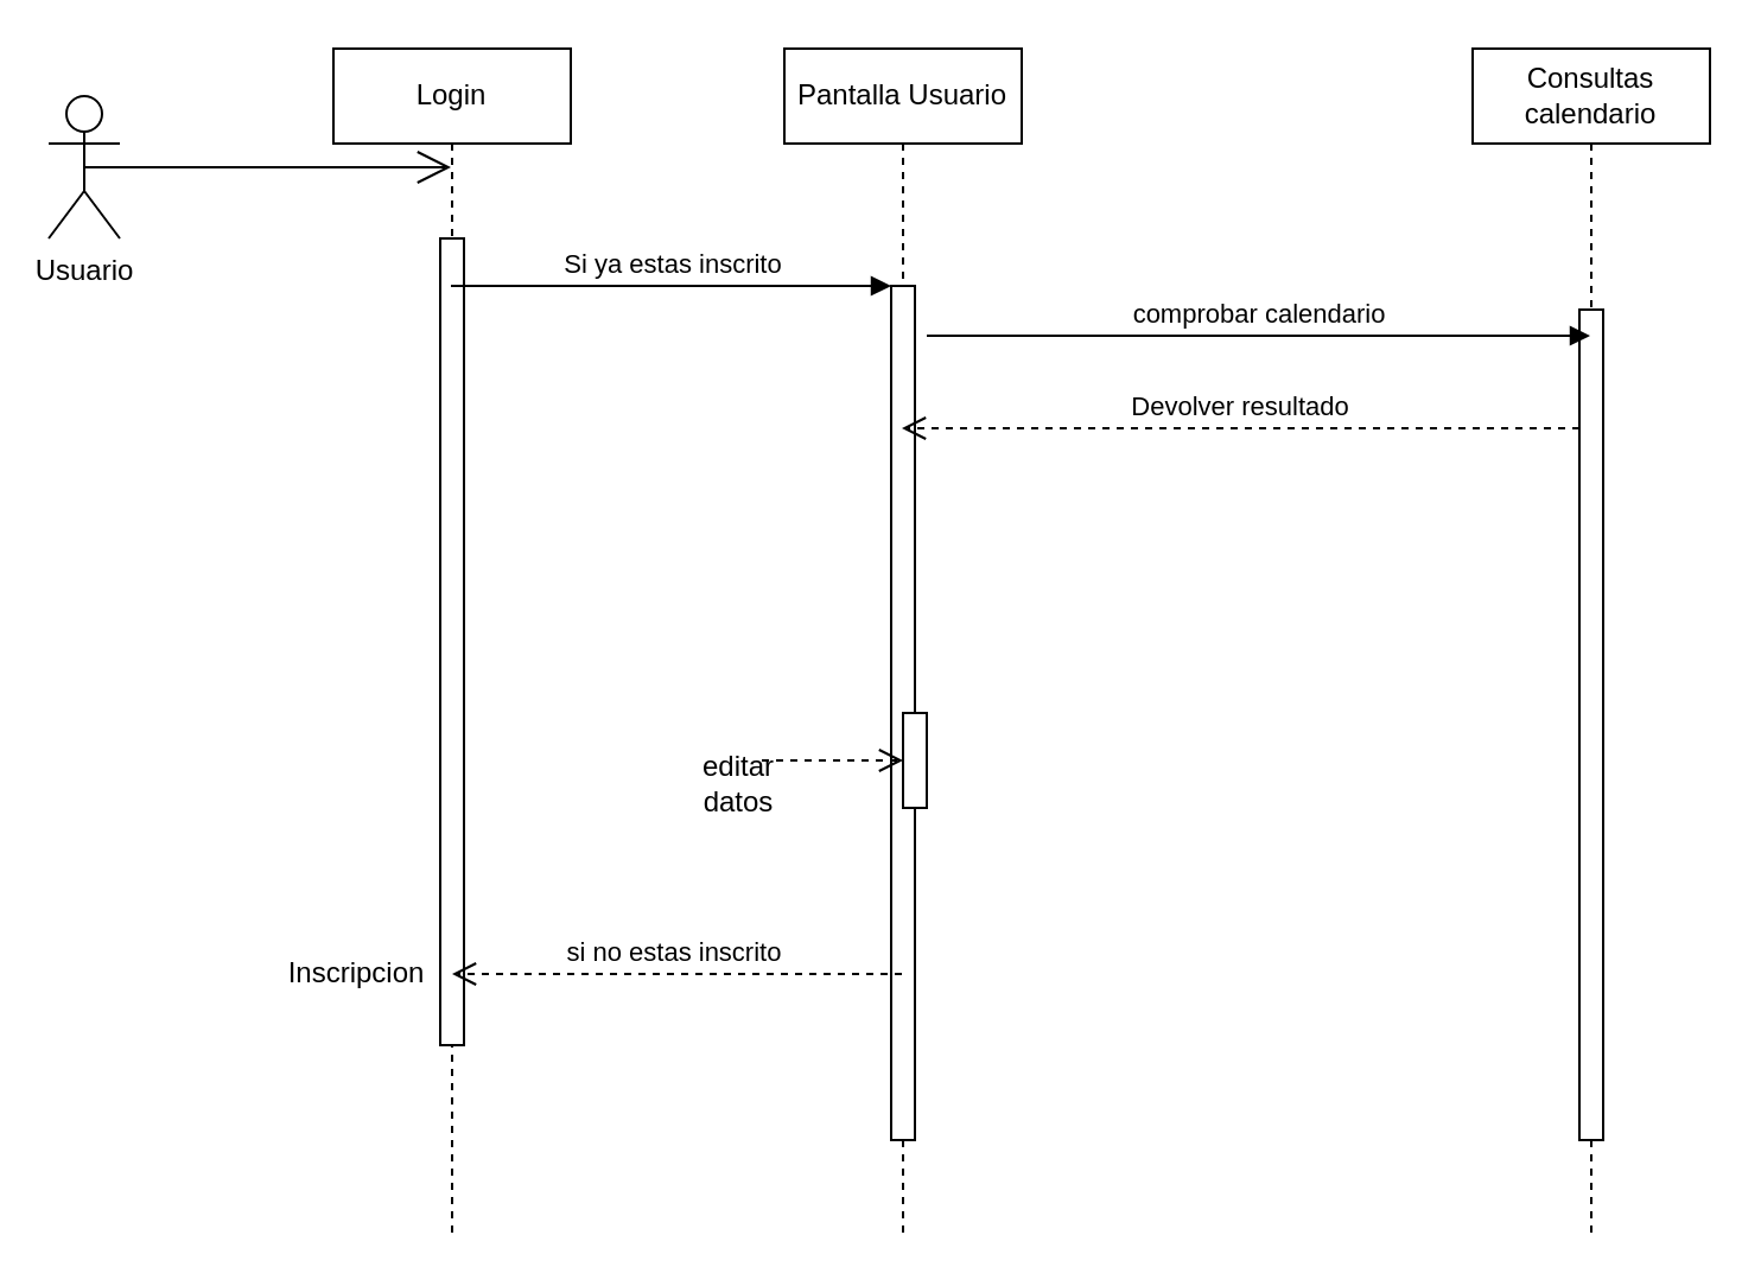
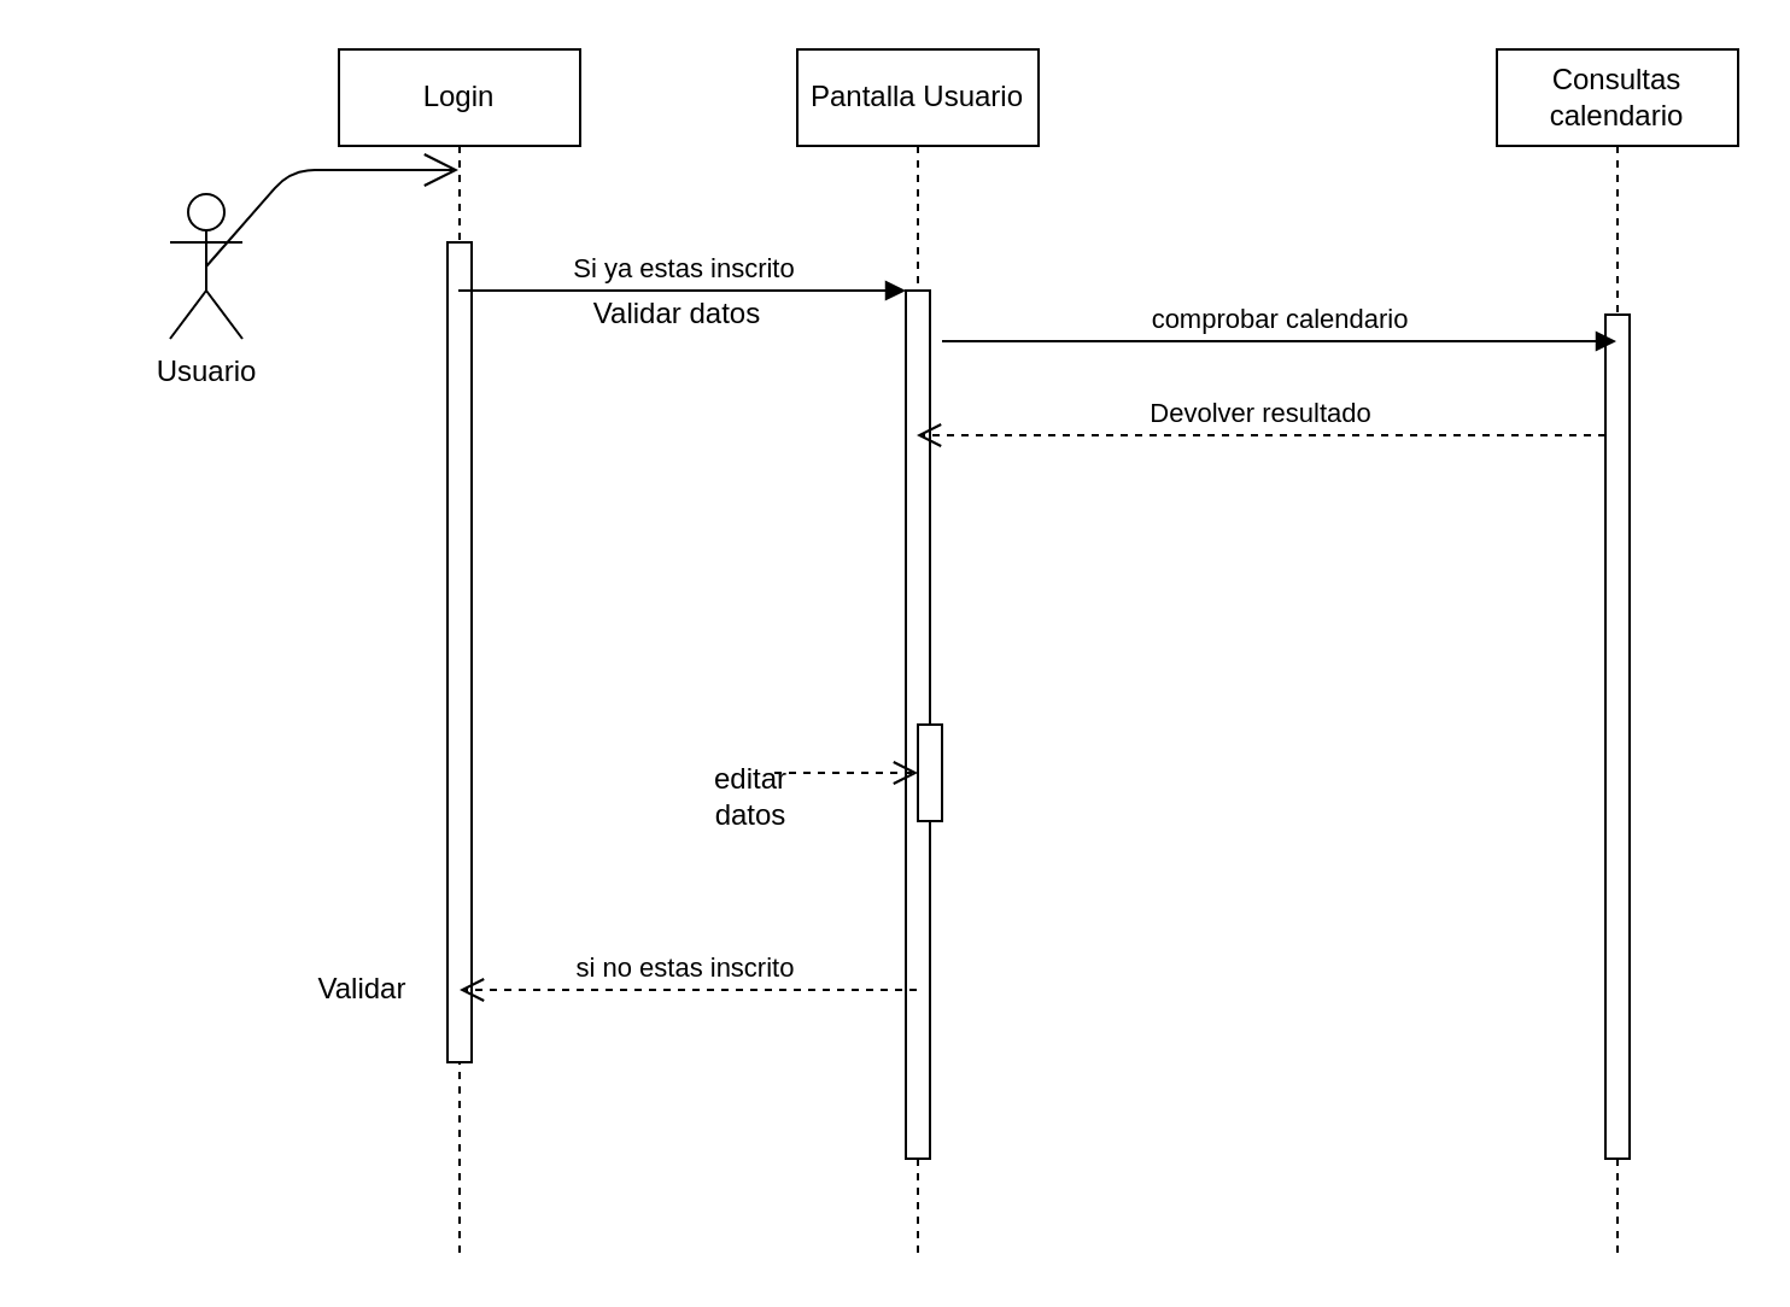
  <mxCell id="0" />
  <mxCell id="1" parent="0" />
- <mxCell id="2" value="Usuario" style="shape=umlActor;verticalLabelPosition=bottom;labelBackgroundColor=#ffffff;verticalAlign=top;html=1;" parent="1" vertex="1"><mxGeometry x="20" y="40" width="30" height="60" as="geometry" /></mxCell>
+ <mxCell id="2" value="Usuario" style="shape=umlActor;verticalLabelPosition=bottom;labelBackgroundColor=#ffffff;verticalAlign=top;html=1;" parent="1" vertex="1"><mxGeometry x="70" y="80" width="30" height="60" as="geometry" /></mxCell>
  <mxCell id="3" value="Login" style="shape=umlLifeline;perimeter=lifelinePerimeter;whiteSpace=wrap;html=1;container=1;collapsible=0;recursiveResize=0;outlineConnect=0;" parent="1" vertex="1"><mxGeometry x="140" y="20" width="100" height="500" as="geometry" /></mxCell>
  <mxCell id="4" value="" style="html=1;points=[];perimeter=orthogonalPerimeter;" parent="3" vertex="1"><mxGeometry x="45" y="80" width="10" height="340" as="geometry" /></mxCell>
  <mxCell id="5" value="Pantalla Usuario" style="shape=umlLifeline;perimeter=lifelinePerimeter;whiteSpace=wrap;html=1;container=1;collapsible=0;recursiveResize=0;outlineConnect=0;" parent="1" vertex="1"><mxGeometry x="330" y="20" width="100" height="500" as="geometry" /></mxCell>
  <mxCell id="6" value="" style="html=1;points=[];perimeter=orthogonalPerimeter;" parent="5" vertex="1"><mxGeometry x="45" y="100" width="10" height="360" as="geometry" /></mxCell>
  <mxCell id="7" value="Consultas calendario" style="shape=umlLifeline;perimeter=lifelinePerimeter;whiteSpace=wrap;html=1;container=1;collapsible=0;recursiveResize=0;outlineConnect=0;" parent="1" vertex="1"><mxGeometry x="620" y="20" width="100" height="500" as="geometry" /></mxCell>
  <mxCell id="8" value="" style="html=1;points=[];perimeter=orthogonalPerimeter;" parent="7" vertex="1"><mxGeometry x="45" y="110" width="10" height="350" as="geometry" /></mxCell>
  <mxCell id="9" value="Si ya estas inscrito" style="html=1;verticalAlign=bottom;endArrow=block;entryX=0;entryY=0;" parent="1" source="3" target="6" edge="1"><mxGeometry relative="1" as="geometry"><mxPoint x="310" y="120" as="sourcePoint" /></mxGeometry></mxCell>
  <mxCell id="10" value="comprobar calendario" style="html=1;verticalAlign=bottom;endArrow=block;" parent="1" target="7" edge="1"><mxGeometry relative="1" as="geometry"><mxPoint x="390" y="141" as="sourcePoint" /></mxGeometry></mxCell>
  <mxCell id="11" value="Devolver resultado" style="html=1;verticalAlign=bottom;endArrow=open;dashed=1;endSize=8;" parent="1" source="8" target="5" edge="1"><mxGeometry relative="1" as="geometry"><mxPoint x="595" y="206" as="targetPoint" /><Array as="points"><mxPoint x="580" y="180" /></Array></mxGeometry></mxCell>
  <mxCell id="12" value="" style="endArrow=open;endFill=1;endSize=12;html=1;exitX=0.5;exitY=0.5;exitDx=0;exitDy=0;exitPerimeter=0;" parent="1" source="2" target="3" edge="1"><mxGeometry width="160" relative="1" as="geometry"><mxPoint x="50" y="540" as="sourcePoint" /><mxPoint x="210" y="540" as="targetPoint" /><Array as="points"><mxPoint x="120" y="70" /></Array></mxGeometry></mxCell>
  <mxCell id="13" value="si no estas inscrito&amp;nbsp;" style="html=1;verticalAlign=bottom;endArrow=open;dashed=1;endSize=8;" parent="1" edge="1" source="5"><mxGeometry relative="1" as="geometry"><mxPoint x="190" y="410" as="sourcePoint" /><mxPoint x="190" y="410" as="targetPoint" /></mxGeometry></mxCell>
  <mxCell id="14" value="" style="html=1;points=[];perimeter=orthogonalPerimeter;" parent="1" vertex="1"><mxGeometry x="380" y="300" width="10" height="40" as="geometry" /></mxCell>
- <mxCell id="15" value="Inscripcion" style="text;html=1;strokeColor=none;fillColor=none;align=center;verticalAlign=middle;whiteSpace=wrap;rounded=0;" vertex="1" parent="1"><mxGeometry x="130" y="400" width="40" height="20" as="geometry" /></mxCell>
+ <mxCell id="15" value="Validar" style="text;html=1;strokeColor=none;fillColor=none;align=center;verticalAlign=middle;whiteSpace=wrap;rounded=0;" vertex="1" parent="1"><mxGeometry x="130" y="400" width="40" height="20" as="geometry" /></mxCell>
+ <mxCell id="16" value="Validar datos" style="text;html=1;align=center;verticalAlign=middle;resizable=0;points=[];autosize=1;" vertex="1" parent="1"><mxGeometry x="240" y="120" width="80" height="20" as="geometry" /></mxCell>
  <mxCell id="17" value="editar datos" style="text;html=1;strokeColor=none;fillColor=none;align=center;verticalAlign=middle;whiteSpace=wrap;rounded=0;" vertex="1" parent="1"><mxGeometry x="290.5" y="320" width="40" height="20" as="geometry" /></mxCell>
  <mxCell id="18" value="" style="html=1;verticalAlign=bottom;endArrow=open;dashed=1;endSize=8;exitX=0.75;exitY=0;exitDx=0;exitDy=0;" edge="1" parent="1" source="17"><mxGeometry x="0.344" y="-10" relative="1" as="geometry"><mxPoint x="430.5" y="340" as="sourcePoint" /><mxPoint x="380" y="320" as="targetPoint" /><mxPoint as="offset" /></mxGeometry></mxCell>
